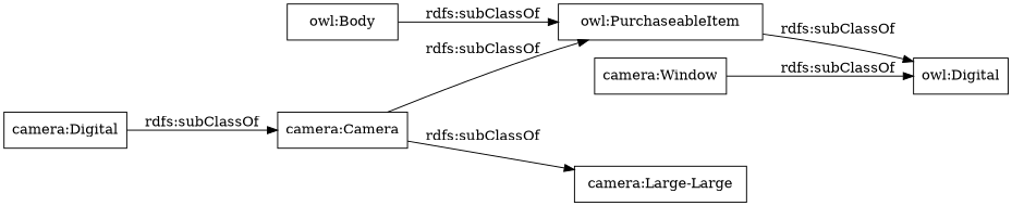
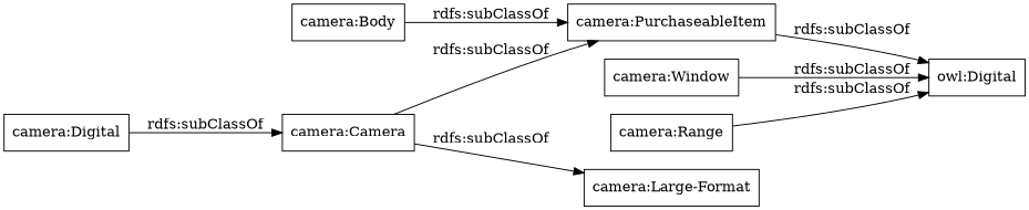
  digraph {
    rankdir=LR
    node [color=black shape=rectangle]
-   "camera:Body" [label="owl:Body"]
-   "camera:PurchaseableItem" [label="owl:PurchaseableItem"]
+   "camera:Body"
+   "camera:PurchaseableItem"
    n3 [label="owl:Digital"]
    "camera:Camera"
-   "camera:Large-Format" [label="camera:Large-Large"]
+   "camera:Large-Format"
    "camera:Window"
    "camera:Digital"
+   "camera:Range"
    "camera:Body" -> "camera:PurchaseableItem" [label="rdfs:subClassOf"]
    "camera:PurchaseableItem" -> n3 [label="rdfs:subClassOf"]
    "camera:Camera" -> "camera:PurchaseableItem" [label="rdfs:subClassOf"]
    "camera:Camera" -> "camera:Large-Format" [label="rdfs:subClassOf"]
    "camera:Window" -> n3 [label="rdfs:subClassOf"]
    "camera:Digital" -> "camera:Camera" [label="rdfs:subClassOf"]
+   "camera:Range" -> n3 [label="rdfs:subClassOf"]
  }
